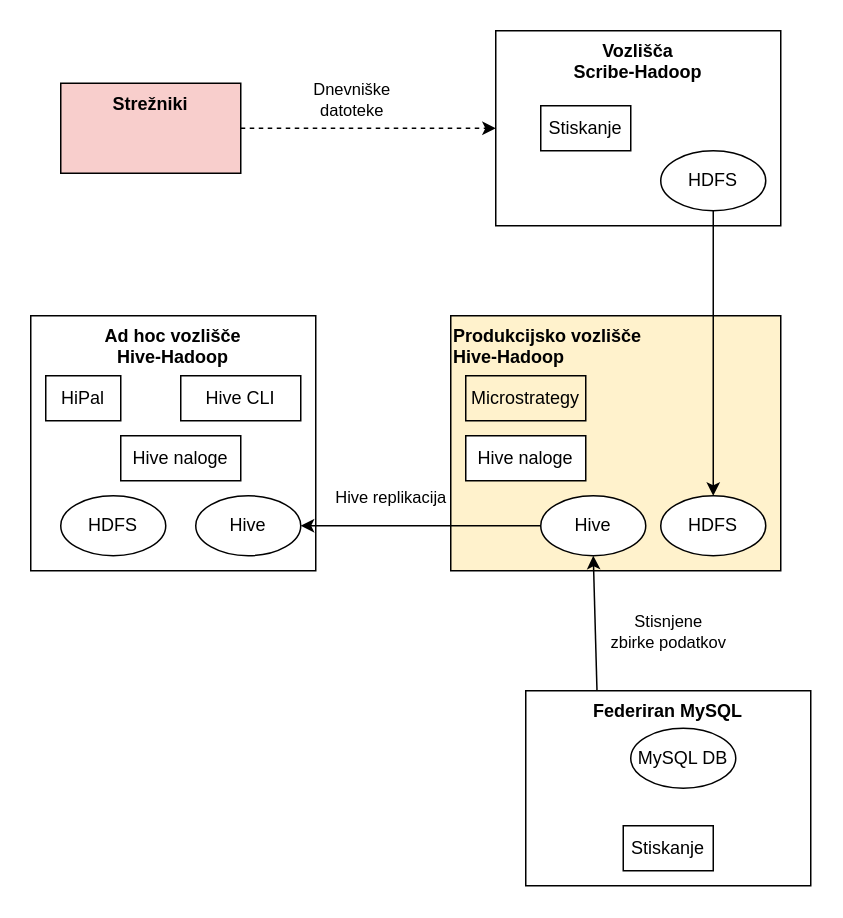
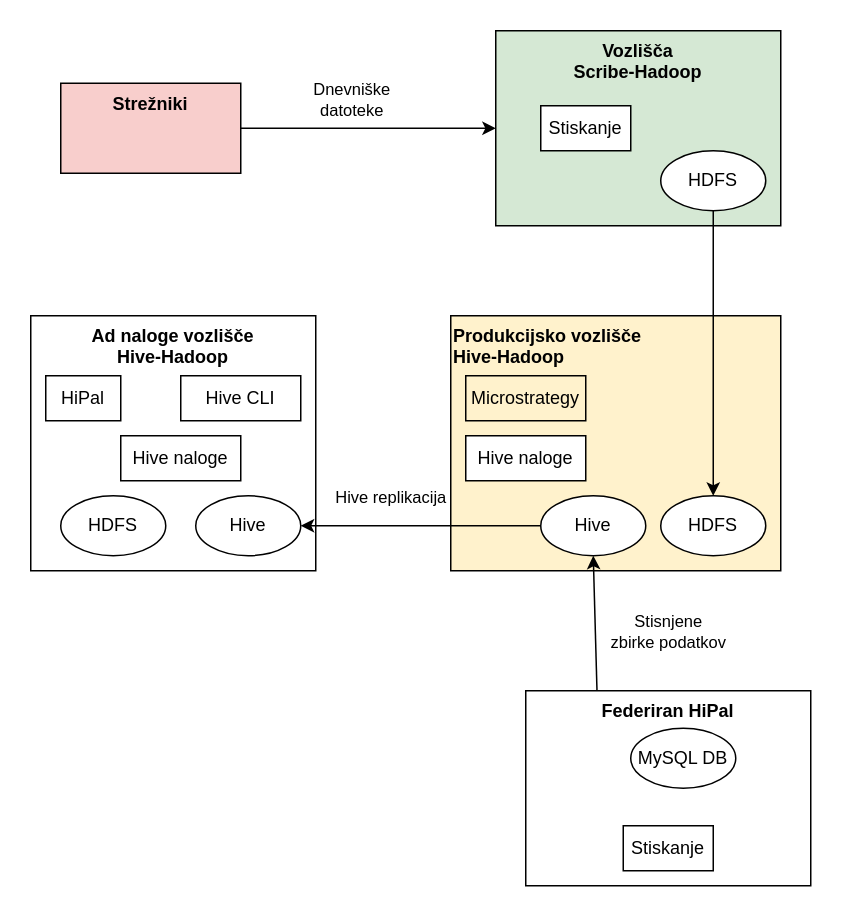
  <mxCell id="0" />
  <mxCell id="1" parent="0" />
- <mxCell id="2" value="" style="edgeStyle=none;html=1;dashed=1;" edge="1" parent="1" source="4" target="5"><mxGeometry relative="1" as="geometry" /></mxCell>
+ <mxCell id="2" value="" style="edgeStyle=none;html=1;" edge="1" parent="1" source="4" target="5"><mxGeometry relative="1" as="geometry" /></mxCell>
  <mxCell id="3" value="Dnevniške&lt;br&gt;datoteke" style="edgeLabel;html=1;align=center;verticalAlign=middle;resizable=0;points=[];" vertex="1" connectable="0" parent="2"><mxGeometry x="-0.356" y="-1" relative="1" as="geometry"><mxPoint x="18" y="-21" as="offset" /></mxGeometry></mxCell>
  <mxCell id="4" value="Strežniki" style="rounded=0;whiteSpace=wrap;html=1;verticalAlign=top;fontStyle=1;fillColor=#f8cecc;" vertex="1" parent="1"><mxGeometry x="40" y="55" width="120" height="60" as="geometry" /></mxCell>
- <mxCell id="5" value="Vozlišča &lt;br&gt;Scribe-Hadoop" style="rounded=0;whiteSpace=wrap;html=1;verticalAlign=top;fontStyle=1" vertex="1" parent="1"><mxGeometry x="330" y="20" width="190" height="130" as="geometry" /></mxCell>
+ <mxCell id="5" value="Vozlišča &lt;br&gt;Scribe-Hadoop" style="rounded=0;whiteSpace=wrap;html=1;verticalAlign=top;fontStyle=1;fillColor=#d5e8d4;" vertex="1" parent="1"><mxGeometry x="330" y="20" width="190" height="130" as="geometry" /></mxCell>
  <mxCell id="6" value="Stiskanje" style="rounded=0;whiteSpace=wrap;html=1;" vertex="1" parent="1"><mxGeometry x="360" y="70" width="60" height="30" as="geometry" /></mxCell>
  <mxCell id="7" value="HDFS" style="ellipse;whiteSpace=wrap;html=1;" vertex="1" parent="1"><mxGeometry x="440" y="100" width="70" height="40" as="geometry" /></mxCell>
  <mxCell id="8" value="Produkcijsko vozlišče&lt;br&gt;Hive-Hadoop&amp;nbsp;" style="rounded=0;whiteSpace=wrap;html=1;verticalAlign=top;fontStyle=1;align=left;fillColor=#fff2cc;" vertex="1" parent="1"><mxGeometry x="300" y="210" width="220" height="170" as="geometry" /></mxCell>
  <mxCell id="9" value="HDFS" style="ellipse;whiteSpace=wrap;html=1;" vertex="1" parent="1"><mxGeometry x="440" y="330" width="70" height="40" as="geometry" /></mxCell>
  <mxCell id="10" style="edgeStyle=none;html=1;exitX=0.5;exitY=1;exitDx=0;exitDy=0;" edge="1" parent="1" source="7" target="9"><mxGeometry relative="1" as="geometry" /></mxCell>
  <mxCell id="11" value="Hive" style="ellipse;whiteSpace=wrap;html=1;" vertex="1" parent="1"><mxGeometry x="360" y="330" width="70" height="40" as="geometry" /></mxCell>
  <mxCell id="12" value="Microstrategy" style="rounded=0;whiteSpace=wrap;html=1;fillColor=#fff2cc;" vertex="1" parent="1"><mxGeometry x="310" y="250" width="80" height="30" as="geometry" /></mxCell>
  <mxCell id="13" value="Hive naloge" style="rounded=0;whiteSpace=wrap;html=1;" vertex="1" parent="1"><mxGeometry x="310" y="290" width="80" height="30" as="geometry" /></mxCell>
- <mxCell id="14" value="Ad hoc vozlišče &lt;br&gt;Hive-Hadoop" style="rounded=0;whiteSpace=wrap;html=1;verticalAlign=top;fontStyle=1" vertex="1" parent="1"><mxGeometry x="20" y="210" width="190" height="170" as="geometry" /></mxCell>
+ <mxCell id="14" value="Ad naloge vozlišče &lt;br&gt;Hive-Hadoop" style="rounded=0;whiteSpace=wrap;html=1;verticalAlign=top;fontStyle=1" vertex="1" parent="1"><mxGeometry x="20" y="210" width="190" height="170" as="geometry" /></mxCell>
  <mxCell id="15" value="Hive" style="ellipse;whiteSpace=wrap;html=1;" vertex="1" parent="1"><mxGeometry x="130" y="330" width="70" height="40" as="geometry" /></mxCell>
  <mxCell id="16" value="" style="edgeStyle=none;html=1;" edge="1" parent="1" source="11" target="15"><mxGeometry relative="1" as="geometry" /></mxCell>
  <mxCell id="17" value="Hive replikacija" style="edgeLabel;html=1;align=center;verticalAlign=middle;resizable=0;points=[];" vertex="1" connectable="0" parent="16"><mxGeometry x="0.257" y="-4" relative="1" as="geometry"><mxPoint y="-16" as="offset" /></mxGeometry></mxCell>
  <mxCell id="18" value="HDFS" style="ellipse;whiteSpace=wrap;html=1;" vertex="1" parent="1"><mxGeometry x="40" y="330" width="70" height="40" as="geometry" /></mxCell>
  <mxCell id="19" value="HiPal" style="rounded=0;whiteSpace=wrap;html=1;" vertex="1" parent="1"><mxGeometry x="30" y="250" width="50" height="30" as="geometry" /></mxCell>
  <mxCell id="20" value="Hive CLI&lt;span style=&quot;color: rgba(0, 0, 0, 0); font-family: monospace; font-size: 0px; text-align: start;&quot;&gt;%3CmxGraphModel%3E%3Croot%3E%3CmxCell%20id%3D%220%22%2F%3E%3CmxCell%20id%3D%221%22%20parent%3D%220%22%2F%3E%3CmxCell%20id%3D%222%22%20value%3D%22HiPal%22%20style%3D%22rounded%3D0%3BwhiteSpace%3Dwrap%3Bhtml%3D1%3B%22%20vertex%3D%221%22%20parent%3D%221%22%3E%3CmxGeometry%20x%3D%2250%22%20y%3D%22430%22%20width%3D%2280%22%20height%3D%2230%22%20as%3D%22geometry%22%2F%3E%3C%2FmxCell%3E%3C%2Froot%3E%3C%2FmxGraphModel%3E&lt;/span&gt;" style="rounded=0;whiteSpace=wrap;html=1;" vertex="1" parent="1"><mxGeometry x="120" y="250" width="80" height="30" as="geometry" /></mxCell>
  <mxCell id="21" value="Hive naloge" style="rounded=0;whiteSpace=wrap;html=1;" vertex="1" parent="1"><mxGeometry x="80" y="290" width="80" height="30" as="geometry" /></mxCell>
  <mxCell id="22" style="edgeStyle=none;html=1;exitX=0.25;exitY=0;exitDx=0;exitDy=0;entryX=0.5;entryY=1;entryDx=0;entryDy=0;" edge="1" parent="1" source="24" target="11"><mxGeometry relative="1" as="geometry" /></mxCell>
  <mxCell id="23" value="Stisnjene&lt;br&gt;zbirke podatkov" style="edgeLabel;html=1;align=center;verticalAlign=middle;resizable=0;points=[];" vertex="1" connectable="0" parent="22"><mxGeometry x="-0.266" relative="1" as="geometry"><mxPoint x="48" y="-7" as="offset" /></mxGeometry></mxCell>
- <mxCell id="24" value="Federiran MySQL" style="rounded=0;whiteSpace=wrap;html=1;verticalAlign=top;fontStyle=1" vertex="1" parent="1"><mxGeometry x="350" y="460" width="190" height="130" as="geometry" /></mxCell>
+ <mxCell id="24" value="Federiran HiPal" style="rounded=0;whiteSpace=wrap;html=1;verticalAlign=top;fontStyle=1" vertex="1" parent="1"><mxGeometry x="350" y="460" width="190" height="130" as="geometry" /></mxCell>
  <mxCell id="25" value="MySQL DB" style="ellipse;whiteSpace=wrap;html=1;" vertex="1" parent="1"><mxGeometry x="420" y="485" width="70" height="40" as="geometry" /></mxCell>
  <mxCell id="26" value="Stiskanje" style="rounded=0;whiteSpace=wrap;html=1;" vertex="1" parent="1"><mxGeometry x="415" y="550" width="60" height="30" as="geometry" /></mxCell>
